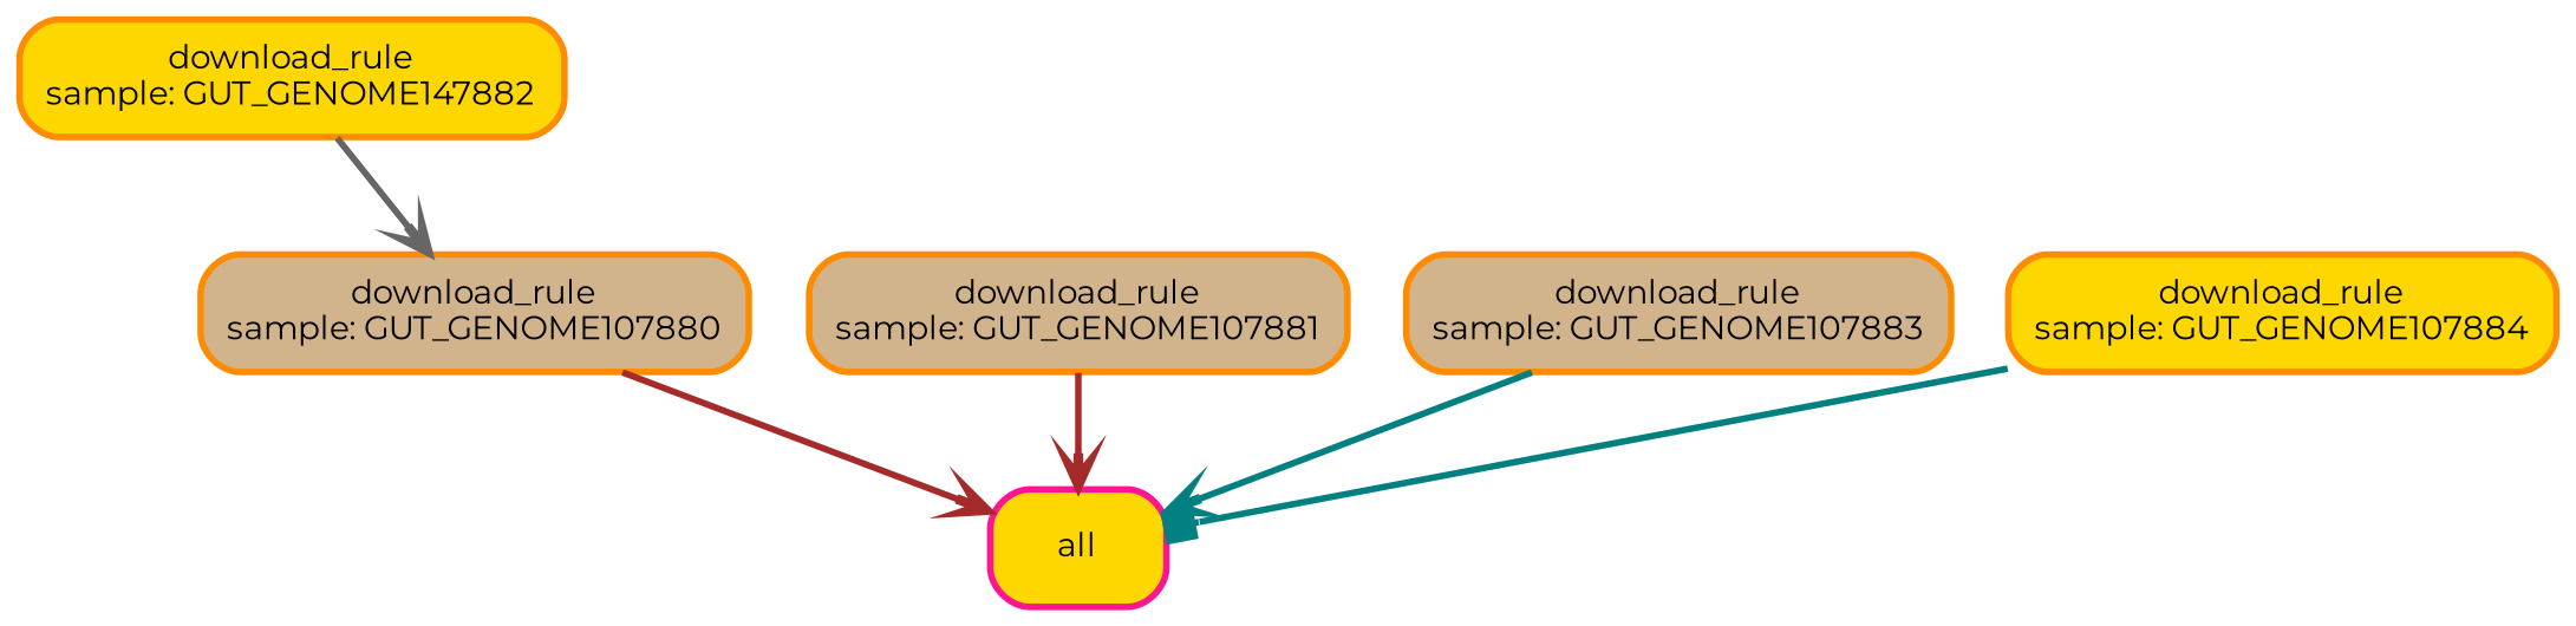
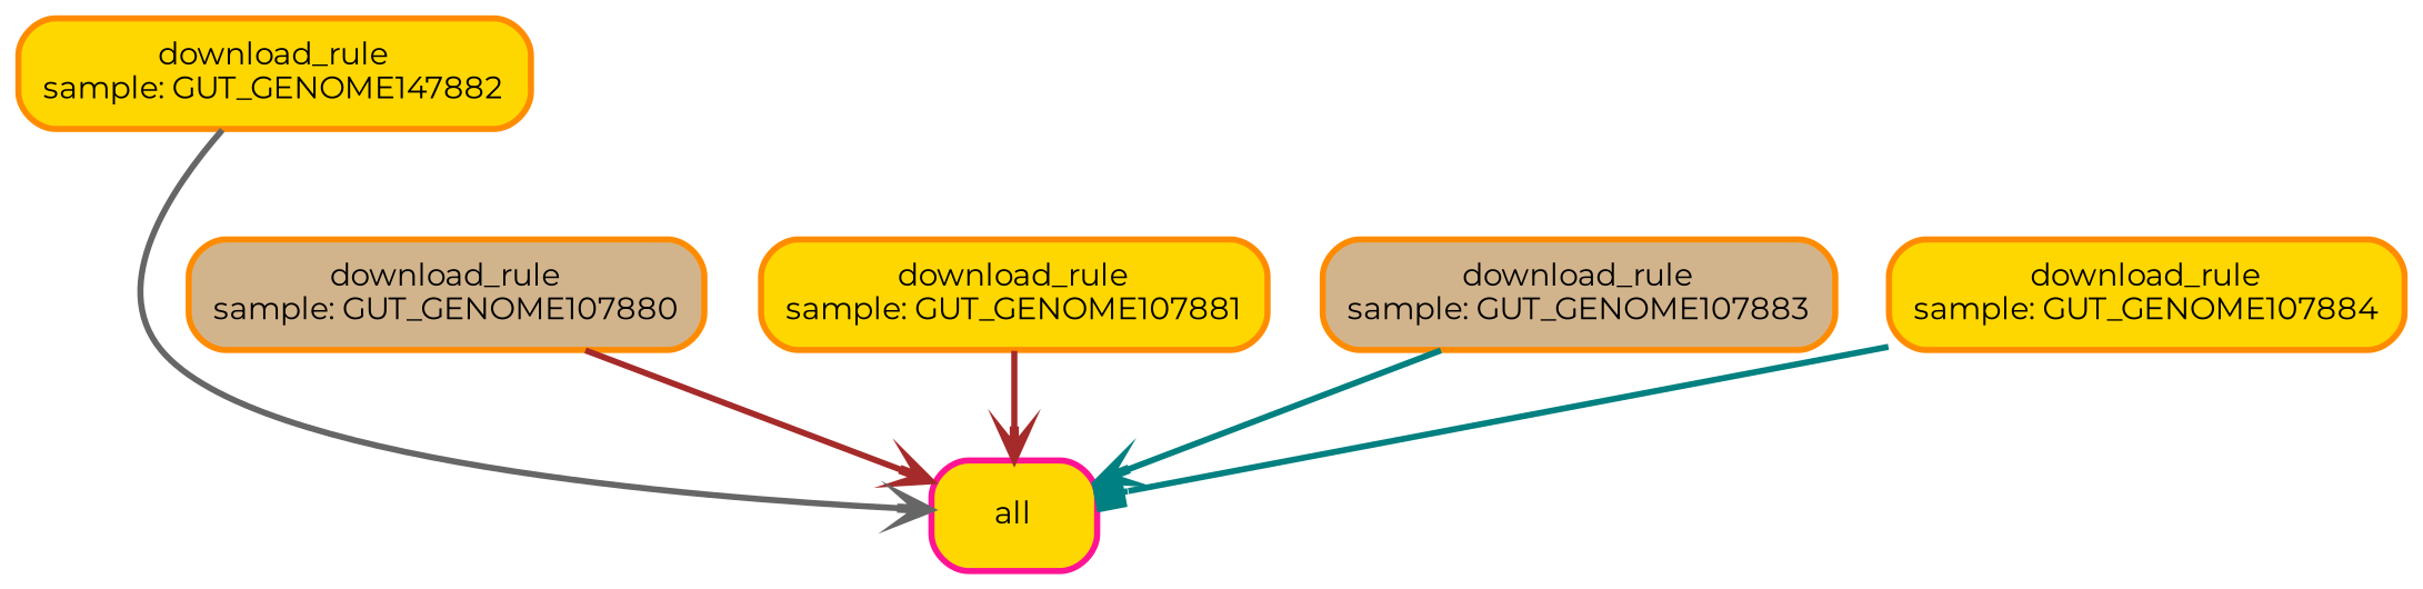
  digraph {
    bgcolor=white
    fontname=Montserrat
    node [color=darkorange fillcolor=gold fontname=Montserrat fontsize=10 penwidth=2 shape=box style="rounded,filled"]
    edge [arrowhead=vee color=brown fontname=Montserrat penwidth=2]
    n1 [color=deeppink label=all]
    n2 [fillcolor=tan label="download_rule\nsample: GUT_GENOME107880"]
-   n3 [fillcolor=tan label="download_rule\nsample: GUT_GENOME107881"]
+   n3 [label="download_rule\nsample: GUT_GENOME107881"]
    n4 [label="download_rule\nsample: GUT_GENOME147882"]
    n5 [fillcolor=tan label="download_rule\nsample: GUT_GENOME107883"]
    n6 [label="download_rule\nsample: GUT_GENOME107884"]
    n2 -> n1
    n3 -> n1
-   n4 -> n2 [color=gray40]
+   n4 -> n1 [color=gray40]
    n5 -> n1 [color=teal]
    n6 -> n1 [arrowhead=box color=teal]
  }
